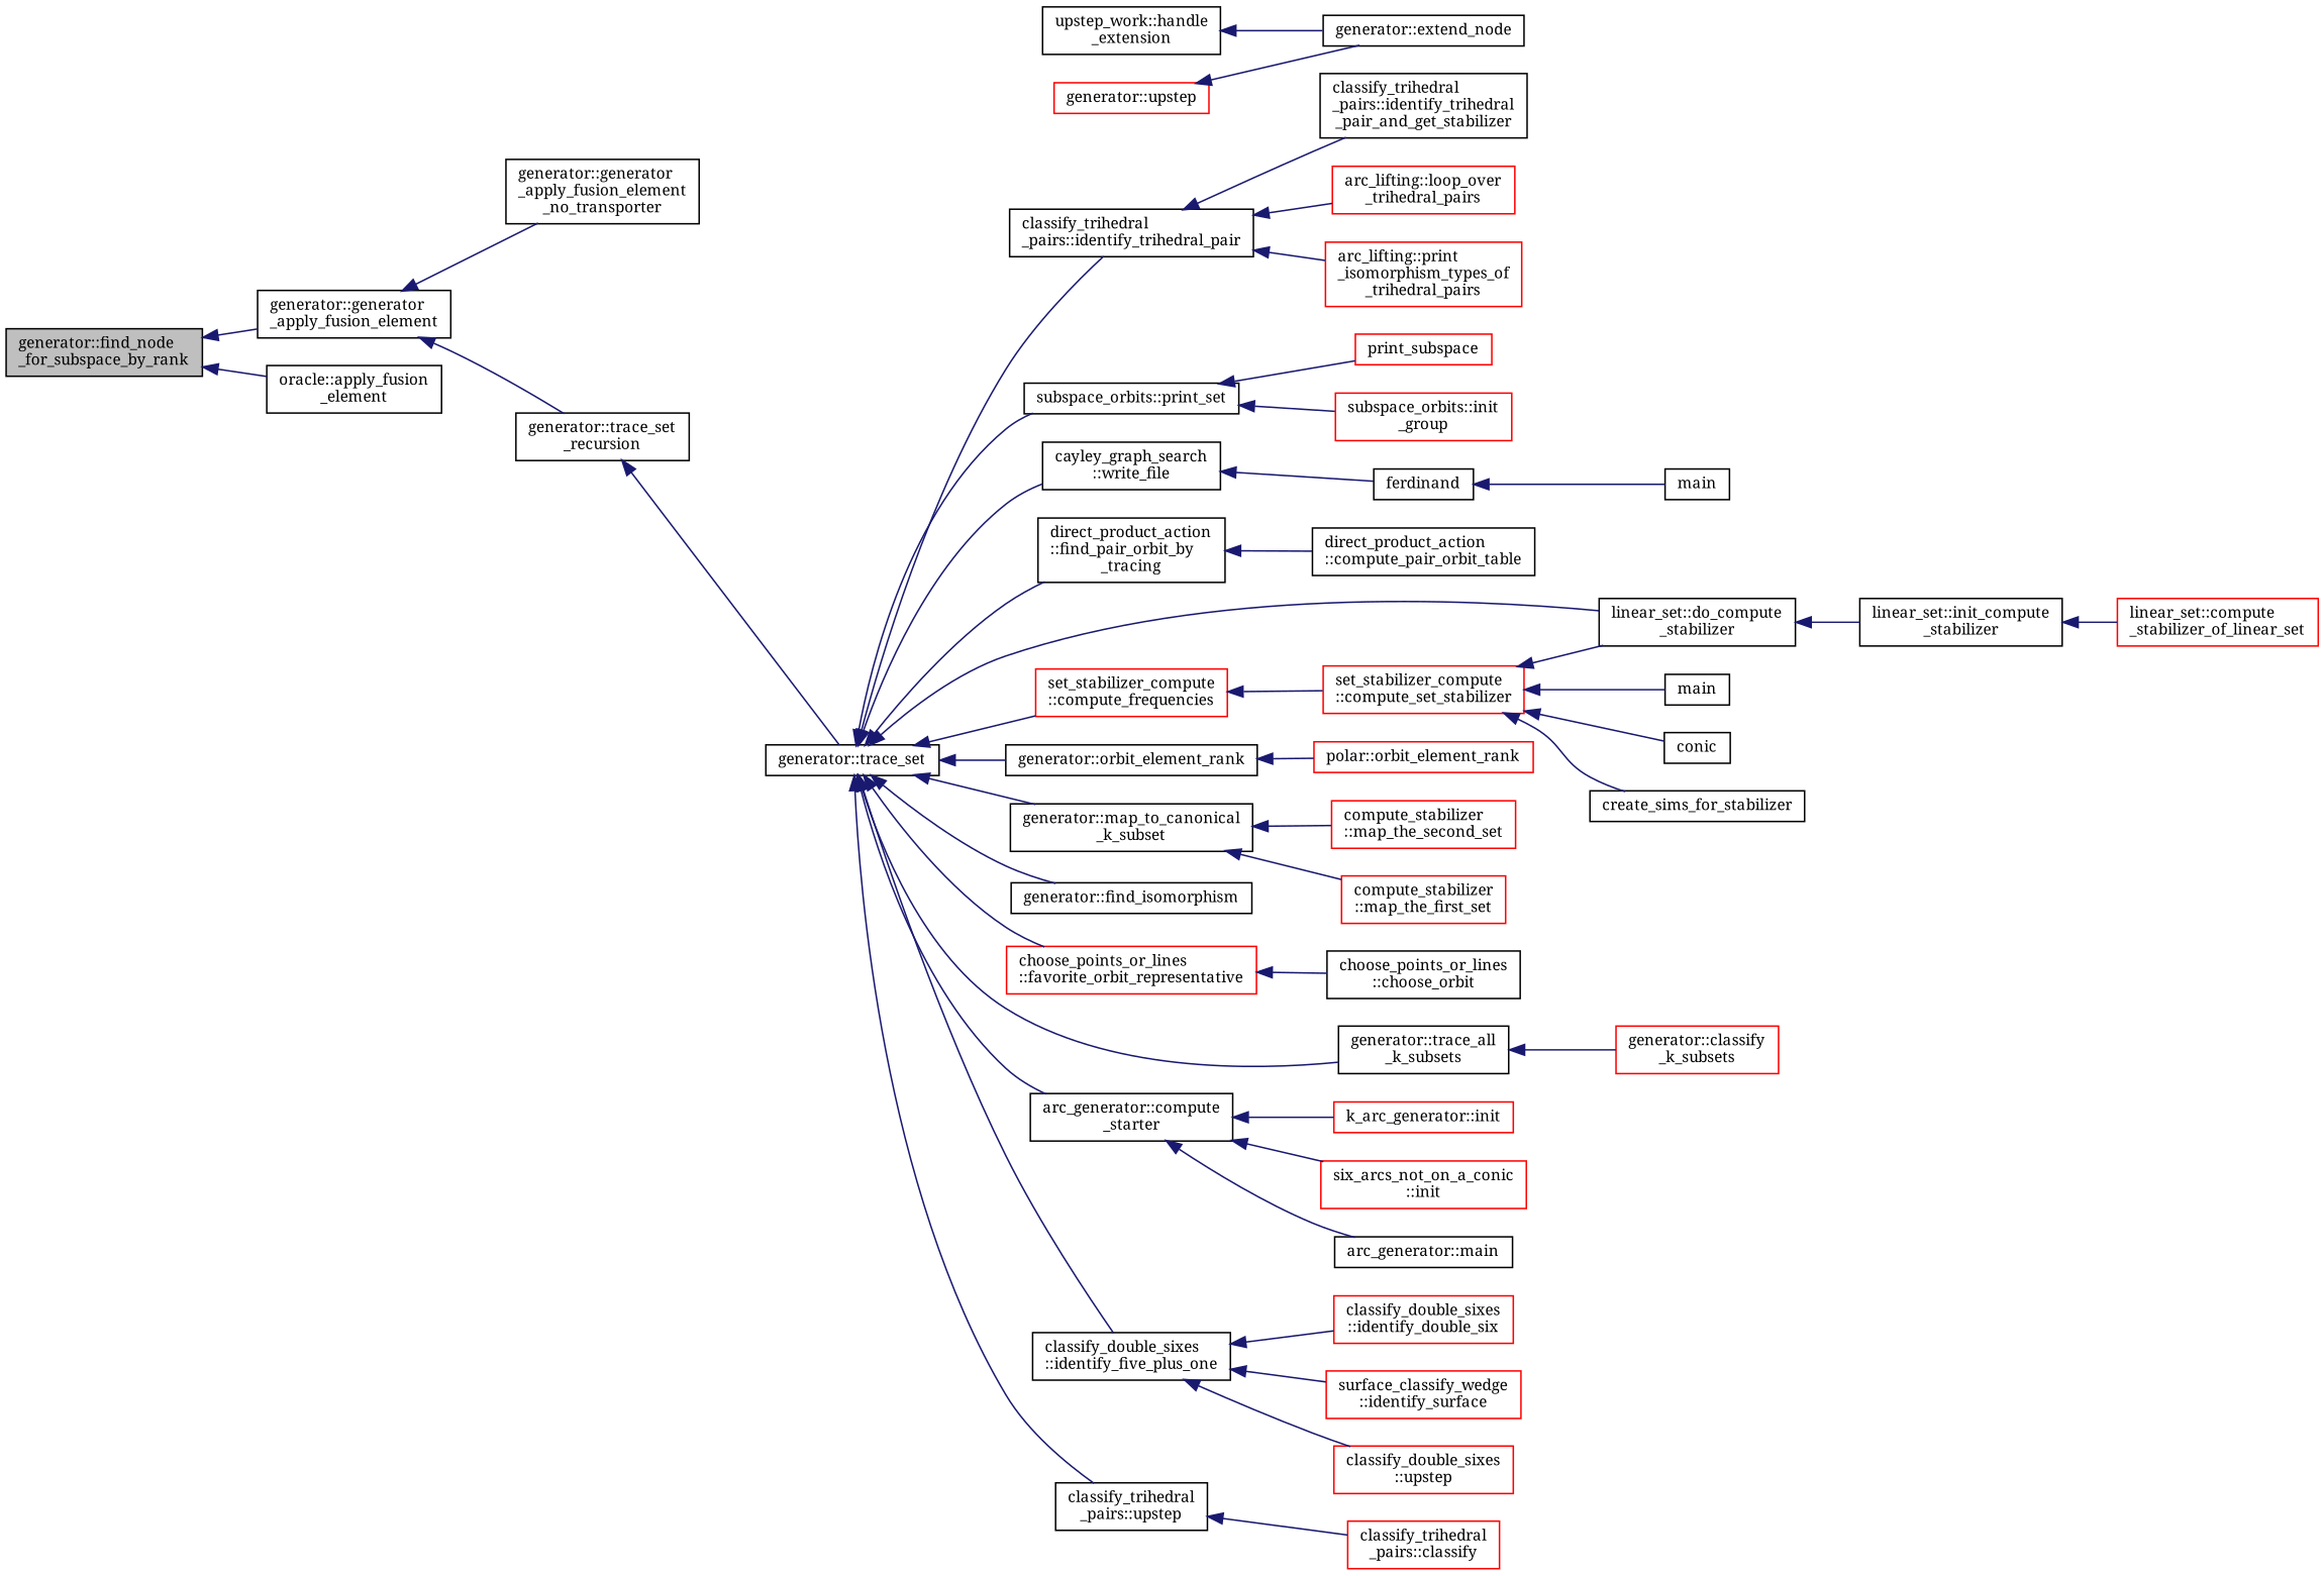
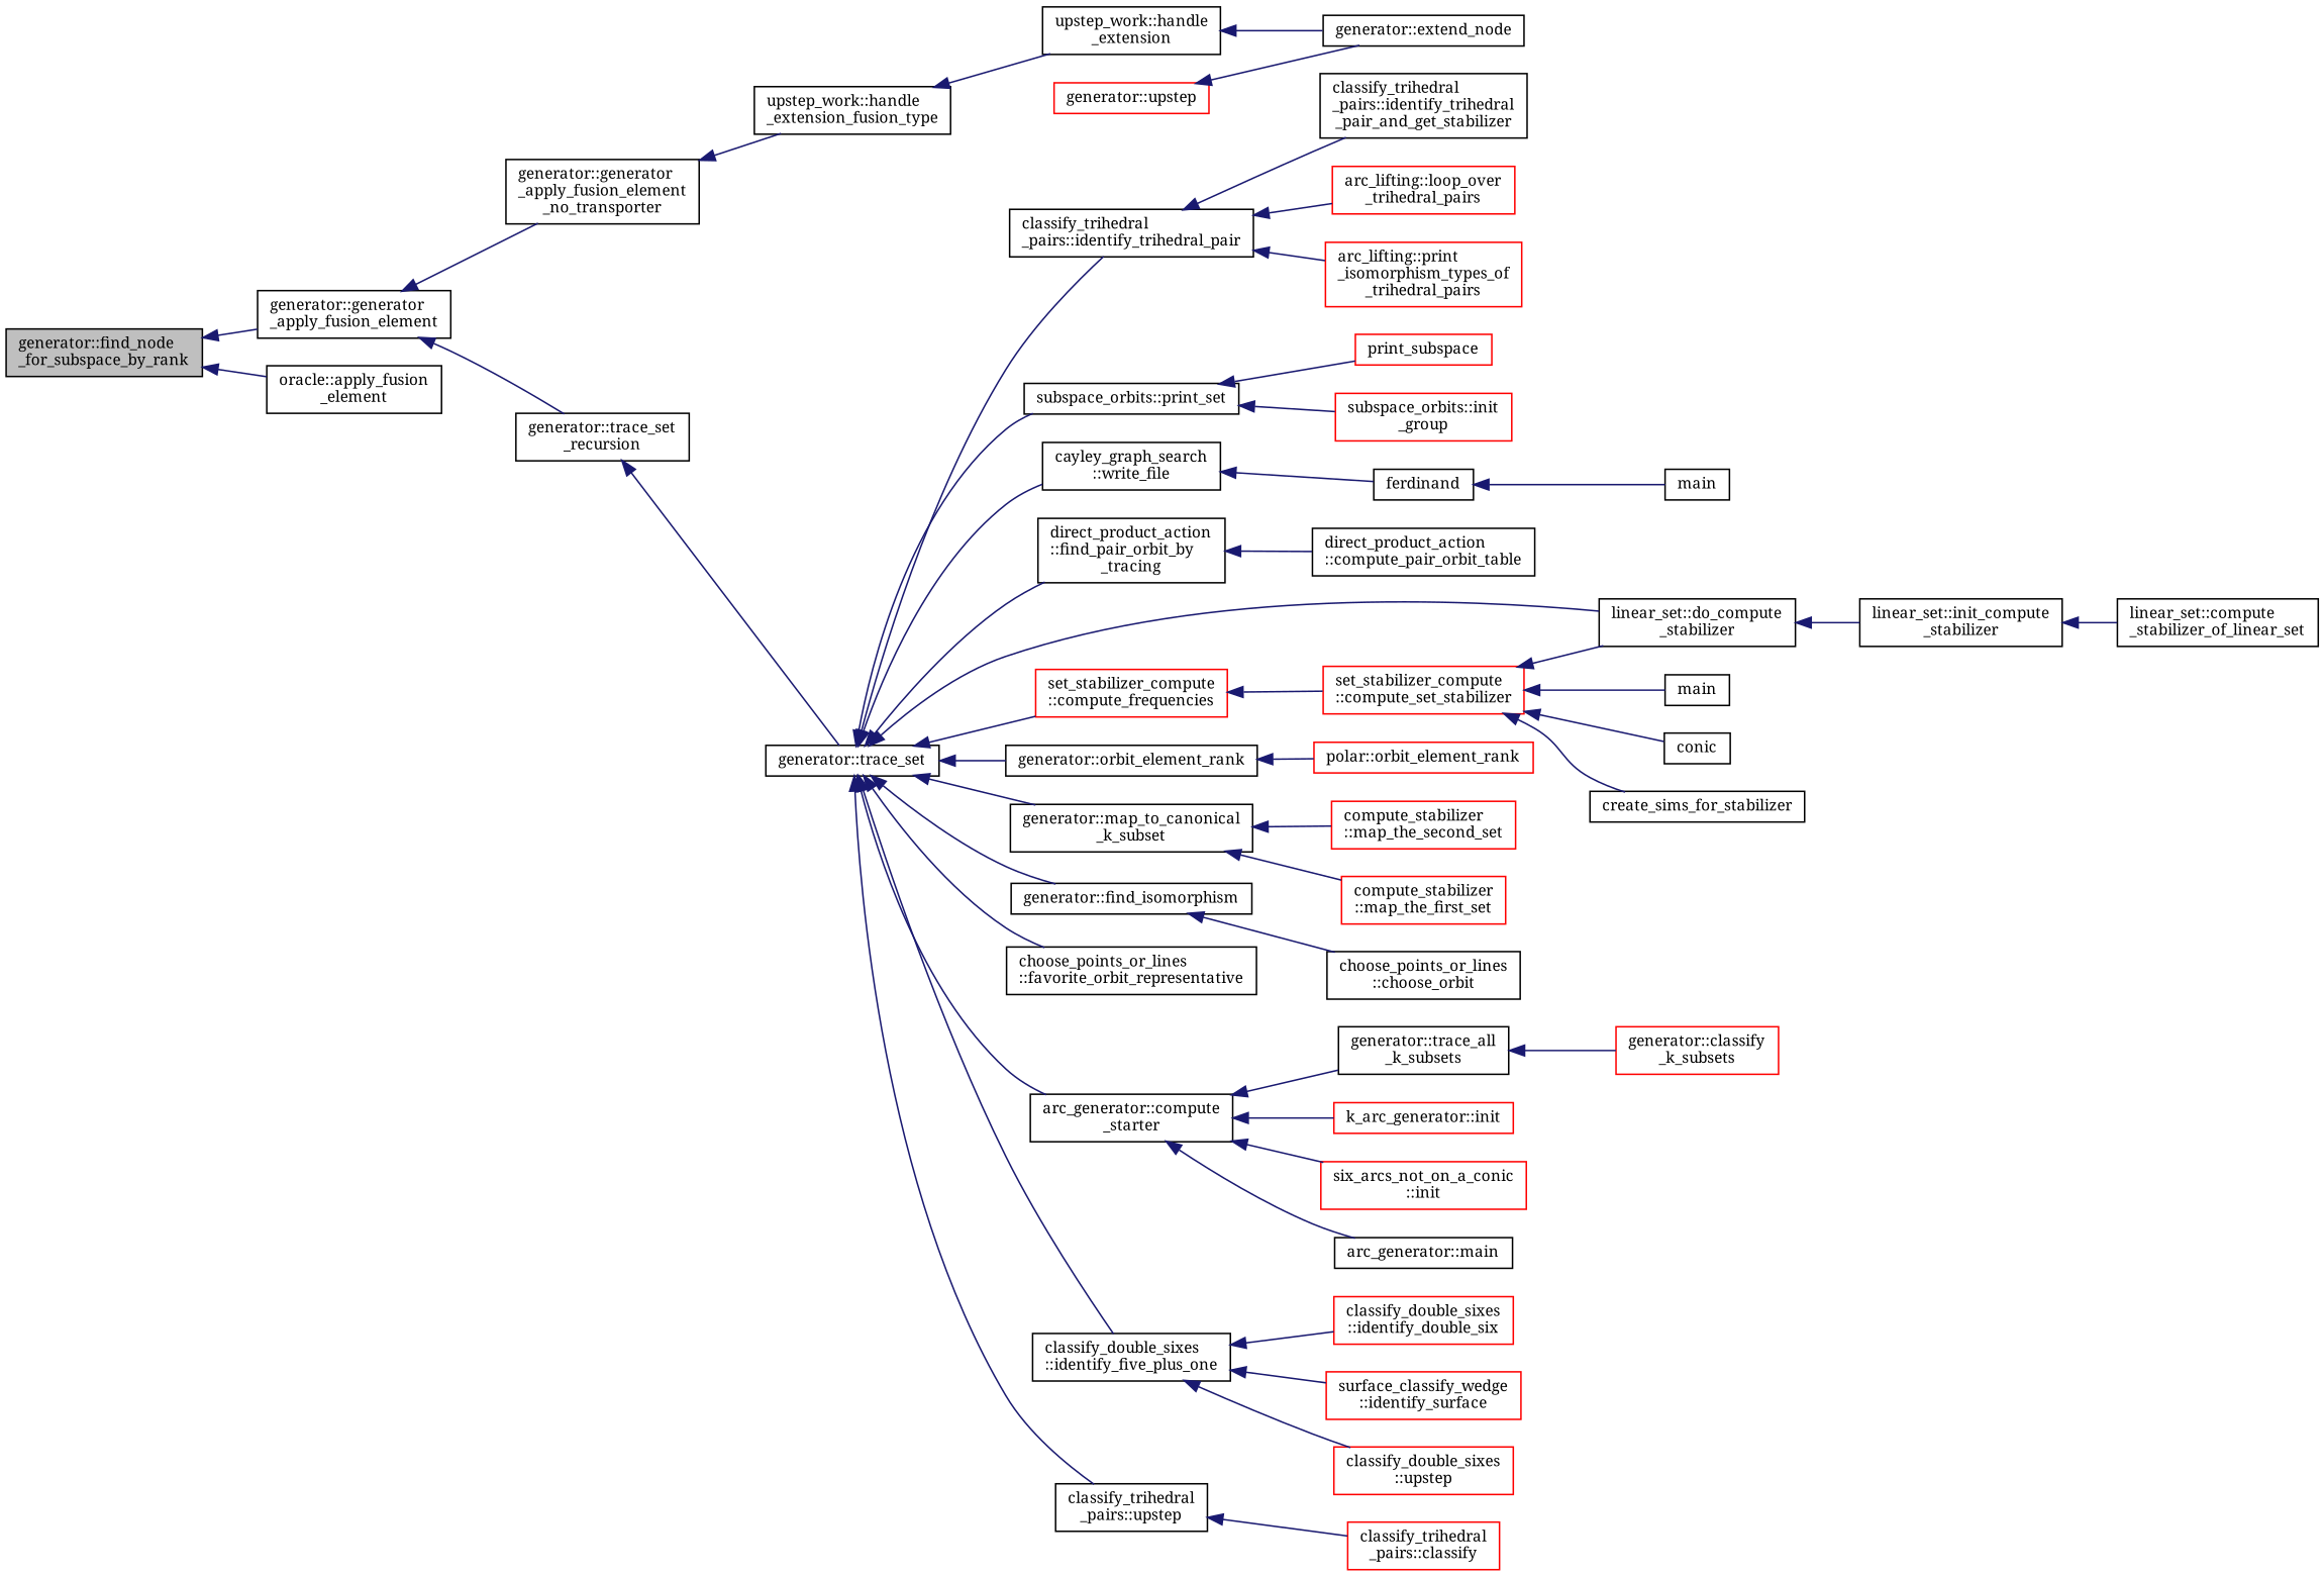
  digraph {
    fontname="Noto Serif"
    rankdir=LR
    node [color=black fillcolor=white fontname="Noto Serif" fontsize=10 shape=record style=filled]
    edge [color=midnightblue dir=back fontname="Noto Serif" fontsize=10 labelfontname=Helvetica labelfontsize=10 style=solid]
    n1 [fillcolor=grey75 fontcolor=black height=0.2 label="generator::find_node\l_for_subspace_by_rank" width=0.4]
    n2 [height=0.2 label="generator::generator\l_apply_fusion_element" width=0.4]
    n3 [height=0.2 label="oracle::apply_fusion\l_element" width=0.4]
    n4 [height=0.2 label="generator::generator\l_apply_fusion_element\l_no_transporter" width=0.4]
    n5 [height=0.2 label="generator::trace_set\l_recursion" width=0.4]
+   n6 [height=0.2 label="upstep_work::handle\l_extension_fusion_type" width=0.4]
    n7 [height=0.2 label="generator::trace_set" width=0.4]
    n8 [height=0.2 label="upstep_work::handle\l_extension" width=0.4]
    n9 [height=0.2 label="generator::extend_node" width=0.4]
    n10 [color=red height=0.2 label="generator::upstep" width=0.4]
    n11 [height=0.2 label="cayley_graph_search\l::write_file" width=0.4]
    n12 [height=0.2 label="direct_product_action\l::find_pair_orbit_by\l_tracing" width=0.4]
    n13 [height=0.2 label="linear_set::do_compute\l_stabilizer" width=0.4]
    n14 [color=red height=0.2 label="set_stabilizer_compute\l::compute_frequencies" width=0.4]
    n15 [height=0.2 label="generator::orbit_element_rank" width=0.4]
    n16 [height=0.2 label="generator::map_to_canonical\l_k_subset" width=0.4]
    n17 [height=0.2 label="generator::trace_all\l_k_subsets" width=0.4]
    n18 [height=0.2 label="generator::find_isomorphism" width=0.4]
    n19 [height=0.2 label="arc_generator::compute\l_starter" width=0.4]
-   n20 [color=red height=0.2 label="choose_points_or_lines\l::favorite_orbit_representative" width=0.4]
+   n20 [height=0.2 label="choose_points_or_lines\l::favorite_orbit_representative" width=0.4]
    n21 [height=0.2 label="classify_double_sixes\l::identify_five_plus_one" width=0.4]
    n22 [height=0.2 label="classify_trihedral\l_pairs::upstep" width=0.4]
    n23 [height=0.2 label="classify_trihedral\l_pairs::identify_trihedral_pair" width=0.4]
    n24 [height=0.2 label="subspace_orbits::print_set" width=0.4]
    n25 [height=0.2 label=ferdinand width=0.4]
    n26 [height=0.2 label="direct_product_action\l::compute_pair_orbit_table" width=0.4]
    n27 [height=0.2 label="linear_set::init_compute\l_stabilizer" width=0.4]
    n28 [color=red height=0.2 label="set_stabilizer_compute\l::compute_set_stabilizer" width=0.4]
    n29 [color=red height=0.2 label="polar::orbit_element_rank" width=0.4]
    n30 [color=red height=0.2 label="compute_stabilizer\l::map_the_first_set" width=0.4]
    n31 [color=red height=0.2 label="compute_stabilizer\l::map_the_second_set" width=0.4]
    n32 [color=red height=0.2 label="generator::classify\l_k_subsets" width=0.4]
    n33 [height=0.2 label="arc_generator::main" width=0.4]
    n34 [color=red height=0.2 label="k_arc_generator::init" width=0.4]
    n35 [color=red height=0.2 label="six_arcs_not_on_a_conic\l::init" width=0.4]
    n36 [height=0.2 label="choose_points_or_lines\l::choose_orbit" width=0.4]
    n37 [color=red height=0.2 label="classify_double_sixes\l::upstep" width=0.4]
    n38 [color=red height=0.2 label="classify_double_sixes\l::identify_double_six" width=0.4]
    n39 [color=red height=0.2 label="surface_classify_wedge\l::identify_surface" width=0.4]
    n40 [color=red height=0.2 label="classify_trihedral\l_pairs::classify" width=0.4]
    n41 [color=red height=0.2 label="arc_lifting::loop_over\l_trihedral_pairs" width=0.4]
    n42 [color=red height=0.2 label="arc_lifting::print\l_isomorphism_types_of\l_trihedral_pairs" width=0.4]
    n43 [height=0.2 label="classify_trihedral\l_pairs::identify_trihedral\l_pair_and_get_stabilizer" width=0.4]
    n44 [color=red height=0.2 label=print_subspace width=0.4]
    n45 [color=red height=0.2 label="subspace_orbits::init\l_group" width=0.4]
    n46 [height=0.2 label=main width=0.4]
-   n47 [color=red height=0.2 label="linear_set::compute\l_stabilizer_of_linear_set" width=0.4]
+   n47 [height=0.2 label="linear_set::compute\l_stabilizer_of_linear_set" width=0.4]
    n48 [height=0.2 label=main width=0.4]
    n49 [height=0.2 label=conic width=0.4]
    n50 [height=0.2 label=create_sims_for_stabilizer width=0.4]
    n1 -> n2
    n1 -> n3
    n2 -> n4
    n2 -> n5
+   n4 -> n6
    n5 -> n7
+   n6 -> n8
    n7 -> n11
    n7 -> n12
    n7 -> n13
    n7 -> n14
    n7 -> n15
    n7 -> n16
-   n7 -> n17
+   n19 -> n17
    n7 -> n18
    n7 -> n19
    n7 -> n20
    n7 -> n21
    n7 -> n22
    n7 -> n23
    n7 -> n24
    n8 -> n9
    n10 -> n9
    n11 -> n25
    n12 -> n26
    n13 -> n27
    n14 -> n28
    n15 -> n29
    n16 -> n30
    n16 -> n31
    n17 -> n32
    n19 -> n33
    n19 -> n34
    n19 -> n35
-   n20 -> n36
+   n18 -> n36
    n21 -> n37
    n21 -> n38
    n21 -> n39
    n22 -> n40
    n23 -> n41
    n23 -> n42
    n23 -> n43
    n24 -> n44
    n24 -> n45
    n25 -> n46
    n27 -> n47
    n28 -> n13
    n28 -> n48
    n28 -> n49
    n28 -> n50
  }
